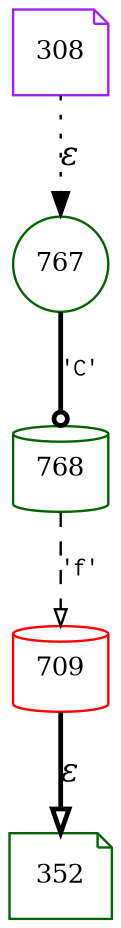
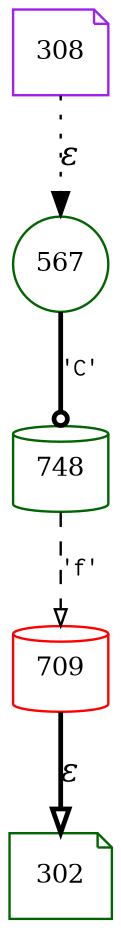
  digraph {
    rankdir=TB
    node [color=darkgreen fixedsize=true fontsize=11 shape=note peripheries=1]
    edge [arrowhead=onormal fontname=Courier style=bold]
-   n1 [label=352 width=.6 peripheries=""]
-   n2 [label=768 shape=cylinder width=.55]
+   n1 [label=302 width=.6 peripheries=""]
+   n2 [label=748 shape=cylinder width=.55]
    n3 [color=red label=709 shape=cylinder width=.55]
    n4 [color=purple label=308 width=.55]
-   n5 [label=767 shape=circle width=.55]
+   n5 [label=567 shape=circle width=.55]
    n2 -> n3 [arrowsize=.7 fontsize=11 label="'f'" style=dashed]
    n3 -> n1 [fontname="Times-Italic" label="&epsilon;"]
    n4 -> n5 [arrowhead=normal fontname="Times-Italic" label="&epsilon;" style=dotted]
    n5 -> n2 [arrowhead=odot arrowsize=.7 fontsize=11 label="'C'"]
  }
